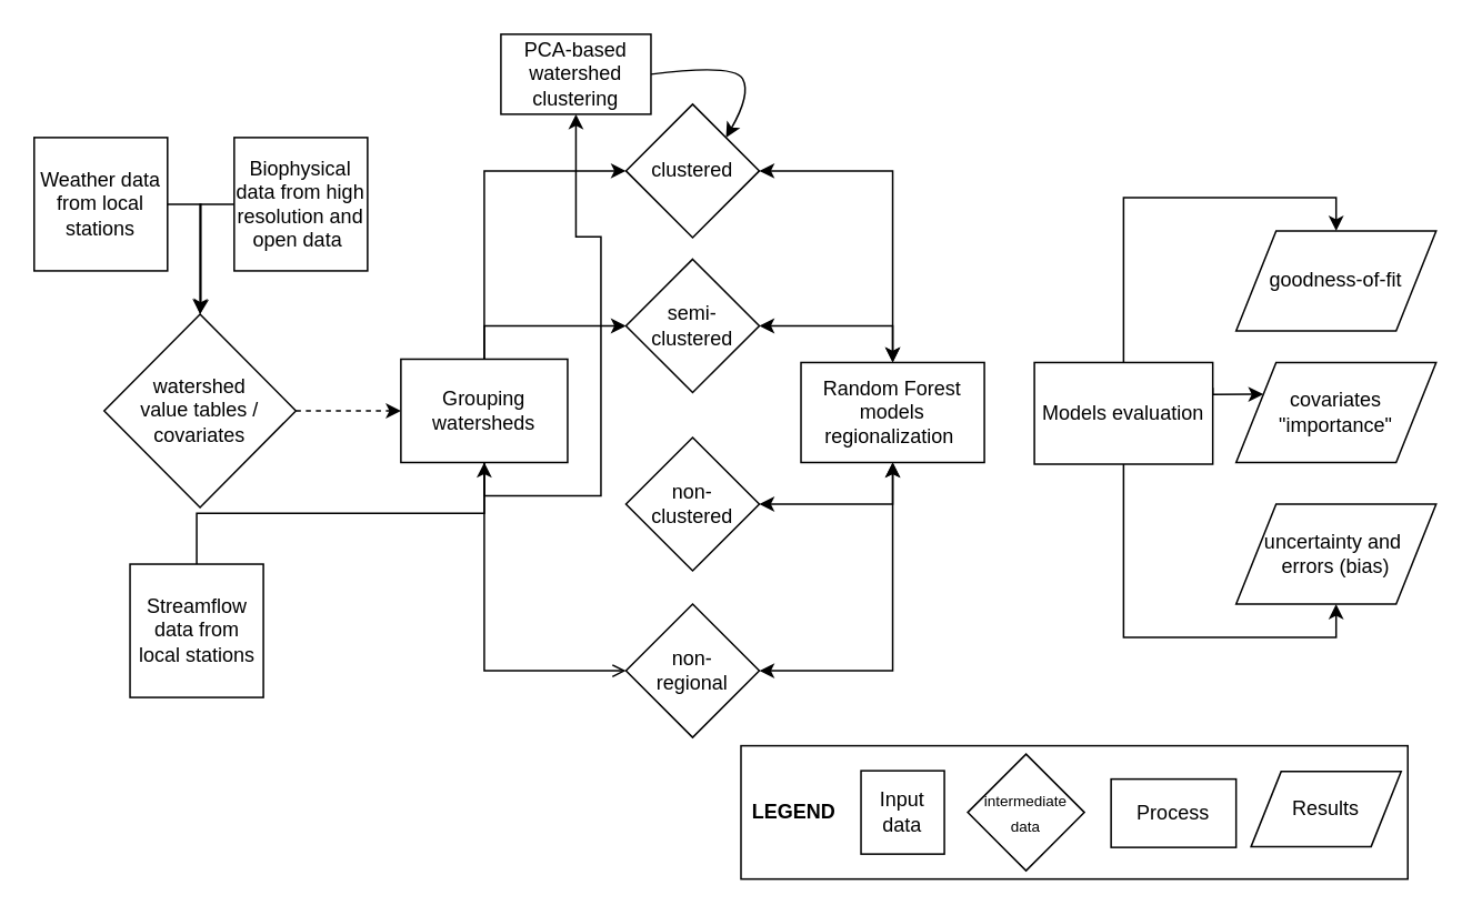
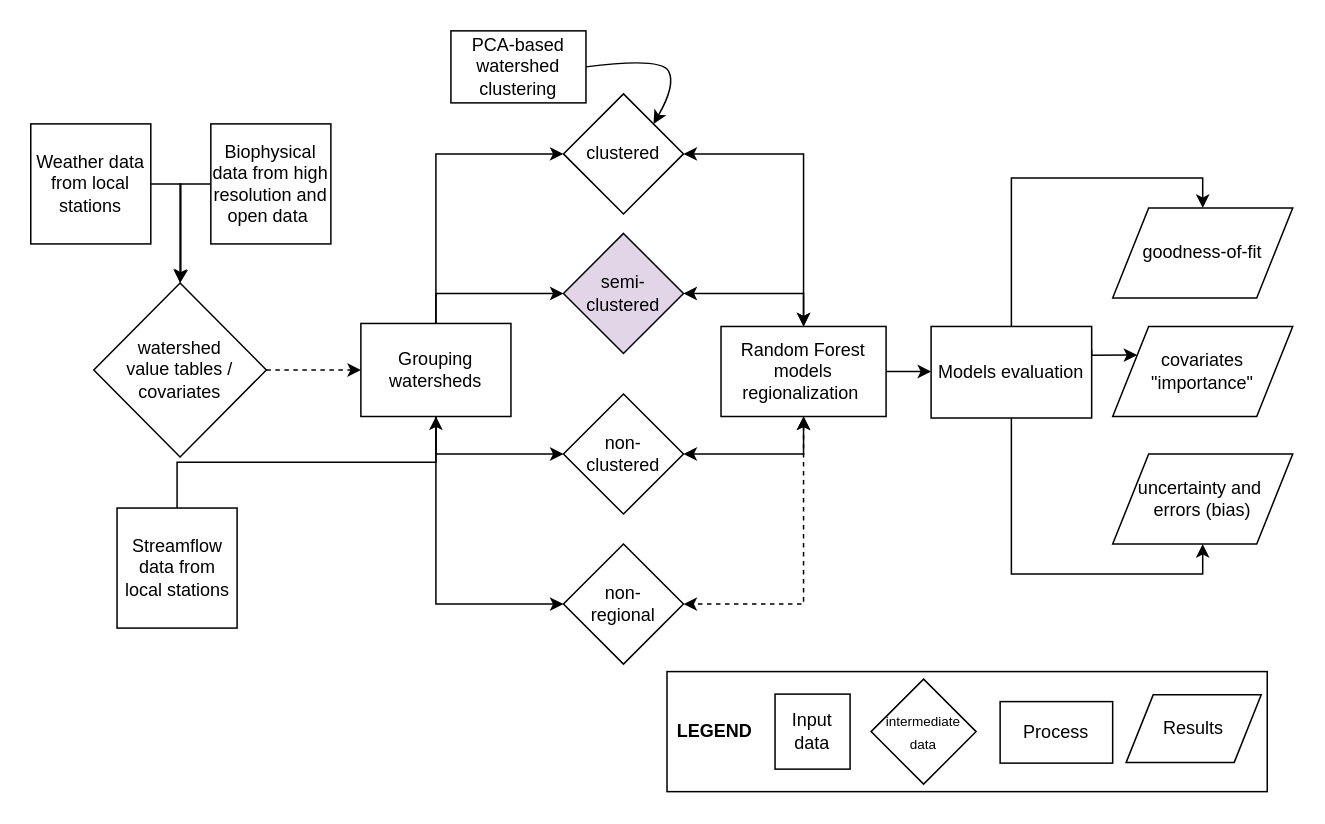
  <mxCell id="0" />
  <mxCell id="1" parent="0" />
  <mxCell id="2" value="" style="rounded=0;whiteSpace=wrap;html=1;" vertex="1" parent="1"><mxGeometry x="444" y="447" width="400" height="80" as="geometry" /></mxCell>
  <mxCell id="3" style="edgeStyle=orthogonalEdgeStyle;rounded=0;orthogonalLoop=1;jettySize=auto;html=1;exitX=0.5;exitY=0;exitDx=0;exitDy=0;entryX=0;entryY=0.5;entryDx=0;entryDy=0;" parent="1" source="7" target="22" edge="1"><mxGeometry relative="1" as="geometry" /></mxCell>
- <mxCell id="4" style="edgeStyle=orthogonalEdgeStyle;rounded=0;orthogonalLoop=1;jettySize=auto;html=1;exitX=0.5;exitY=1;exitDx=0;exitDy=0;entryX=0;entryY=0.5;entryDx=0;entryDy=0;endArrow=open;" parent="1" source="7" target="25" edge="1"><mxGeometry relative="1" as="geometry" /></mxCell>
- <mxCell id="5" style="edgeStyle=orthogonalEdgeStyle;rounded=0;orthogonalLoop=1;jettySize=auto;html=1;exitX=0.5;exitY=1;exitDx=0;exitDy=0;" parent="1" source="7" target="39" edge="1"><mxGeometry relative="1" as="geometry" /></mxCell>
+ <mxCell id="4" style="edgeStyle=orthogonalEdgeStyle;rounded=0;orthogonalLoop=1;jettySize=auto;html=1;exitX=0.5;exitY=1;exitDx=0;exitDy=0;entryX=0;entryY=0.5;entryDx=0;entryDy=0;" parent="1" source="7" target="25" edge="1"><mxGeometry relative="1" as="geometry" /></mxCell>
+ <mxCell id="5" style="edgeStyle=orthogonalEdgeStyle;rounded=0;orthogonalLoop=1;jettySize=auto;html=1;exitX=0.5;exitY=1;exitDx=0;exitDy=0;entryX=0;entryY=0.5;entryDx=0;entryDy=0;" parent="1" source="7" target="24" edge="1"><mxGeometry relative="1" as="geometry" /></mxCell>
  <mxCell id="6" style="edgeStyle=orthogonalEdgeStyle;rounded=0;orthogonalLoop=1;jettySize=auto;html=1;exitX=0.5;exitY=0;exitDx=0;exitDy=0;entryX=0;entryY=0.5;entryDx=0;entryDy=0;" parent="1" source="7" target="23" edge="1"><mxGeometry relative="1" as="geometry" /></mxCell>
  <mxCell id="7" value="Grouping watersheds" style="rounded=0;whiteSpace=wrap;html=1;" parent="1" vertex="1"><mxGeometry x="240" y="215" width="100" height="62" as="geometry" /></mxCell>
- <mxCell id="8" style="edgeStyle=orthogonalEdgeStyle;rounded=0;orthogonalLoop=1;jettySize=auto;html=1;exitX=0.5;exitY=1;exitDx=0;exitDy=0;entryX=1;entryY=0.5;entryDx=0;entryDy=0;startArrow=classic;startFill=1;endArrow=classic;endFill=1;" edge="1" parent="1" source="12" target="25"><mxGeometry relative="1" as="geometry" /></mxCell>
+ <mxCell id="8" style="edgeStyle=orthogonalEdgeStyle;rounded=0;orthogonalLoop=1;jettySize=auto;html=1;exitX=0.5;exitY=1;exitDx=0;exitDy=0;entryX=1;entryY=0.5;entryDx=0;entryDy=0;startArrow=classic;startFill=1;endArrow=classic;endFill=1;dashed=1;" edge="1" parent="1" source="12" target="25"><mxGeometry relative="1" as="geometry" /></mxCell>
  <mxCell id="9" style="edgeStyle=orthogonalEdgeStyle;rounded=0;orthogonalLoop=1;jettySize=auto;html=1;exitX=0.5;exitY=1;exitDx=0;exitDy=0;entryX=1;entryY=0.5;entryDx=0;entryDy=0;startArrow=classic;startFill=1;endArrow=classic;endFill=1;" edge="1" parent="1" source="12" target="24"><mxGeometry relative="1" as="geometry" /></mxCell>
  <mxCell id="10" style="edgeStyle=orthogonalEdgeStyle;rounded=0;orthogonalLoop=1;jettySize=auto;html=1;exitX=0.5;exitY=0;exitDx=0;exitDy=0;entryX=1;entryY=0.5;entryDx=0;entryDy=0;startArrow=classic;startFill=1;endArrow=classic;endFill=1;" edge="1" parent="1" source="12" target="23"><mxGeometry relative="1" as="geometry" /></mxCell>
+ <mxCell id="11" style="edgeStyle=orthogonalEdgeStyle;rounded=0;orthogonalLoop=1;jettySize=auto;html=1;exitX=1;exitY=0.5;exitDx=0;exitDy=0;entryX=0;entryY=0.5;entryDx=0;entryDy=0;startArrow=none;startFill=0;endArrow=classic;endFill=1;" edge="1" parent="1" source="12" target="29"><mxGeometry relative="1" as="geometry" /></mxCell>
  <mxCell id="12" value="Random Forest models regionalization&amp;nbsp;" style="rounded=0;whiteSpace=wrap;html=1;" parent="1" vertex="1"><mxGeometry x="480" y="217" width="110" height="60" as="geometry" /></mxCell>
  <mxCell id="13" style="edgeStyle=orthogonalEdgeStyle;rounded=0;orthogonalLoop=1;jettySize=auto;html=1;exitX=1;exitY=0.5;exitDx=0;exitDy=0;entryX=0;entryY=0.5;entryDx=0;entryDy=0;startArrow=none;startFill=0;endArrow=classic;endFill=1;dashed=1;" edge="1" parent="1" source="14" target="7"><mxGeometry relative="1" as="geometry" /></mxCell>
  <mxCell id="14" value="watershed &lt;br&gt;value tables / covariates" style="rhombus;whiteSpace=wrap;html=1;" parent="1" vertex="1"><mxGeometry x="62" y="188" width="115" height="116" as="geometry" /></mxCell>
  <mxCell id="15" style="edgeStyle=orthogonalEdgeStyle;rounded=0;orthogonalLoop=1;jettySize=auto;html=1;exitX=0;exitY=0.5;exitDx=0;exitDy=0;entryX=0.5;entryY=0;entryDx=0;entryDy=0;startArrow=none;startFill=0;endArrow=classic;endFill=1;" edge="1" parent="1" source="16" target="14"><mxGeometry relative="1" as="geometry" /></mxCell>
  <mxCell id="16" value="&lt;span&gt;Biophysical data from high resolution and open data&amp;nbsp;&lt;/span&gt;" style="whiteSpace=wrap;html=1;aspect=fixed;" parent="1" vertex="1"><mxGeometry x="140" y="82" width="80" height="80" as="geometry" /></mxCell>
  <mxCell id="17" style="edgeStyle=orthogonalEdgeStyle;rounded=0;orthogonalLoop=1;jettySize=auto;html=1;exitX=1;exitY=0.5;exitDx=0;exitDy=0;entryX=0.5;entryY=0;entryDx=0;entryDy=0;startArrow=none;startFill=0;endArrow=classic;endFill=1;" edge="1" parent="1" source="18" target="14"><mxGeometry relative="1" as="geometry" /></mxCell>
  <mxCell id="18" value="&lt;span&gt;Weather data from local stations&lt;/span&gt;" style="whiteSpace=wrap;html=1;aspect=fixed;" parent="1" vertex="1"><mxGeometry y="82" width="80" height="80" as="geometry" x="20" /></mxCell>
  <mxCell id="19" style="edgeStyle=orthogonalEdgeStyle;rounded=0;orthogonalLoop=1;jettySize=auto;html=1;exitX=0.5;exitY=0;exitDx=0;exitDy=0;" parent="1" source="20" target="7" edge="1"><mxGeometry relative="1" as="geometry" /></mxCell>
  <mxCell id="20" value="&lt;span&gt;Streamflow data from local stations&lt;/span&gt;" style="whiteSpace=wrap;html=1;aspect=fixed;" parent="1" vertex="1"><mxGeometry x="77.5" y="338" width="80" height="80" as="geometry" /></mxCell>
  <mxCell id="21" style="edgeStyle=orthogonalEdgeStyle;rounded=0;orthogonalLoop=1;jettySize=auto;html=1;exitX=1;exitY=0.5;exitDx=0;exitDy=0;entryX=0.5;entryY=0;entryDx=0;entryDy=0;endArrow=classic;endFill=1;startArrow=classic;startFill=1;" edge="1" parent="1" source="22" target="12"><mxGeometry relative="1" as="geometry" /></mxCell>
  <mxCell id="22" value="clustered" style="rhombus;whiteSpace=wrap;html=1;" parent="1" vertex="1"><mxGeometry x="375" y="62" width="80" height="80" as="geometry" /></mxCell>
- <mxCell id="23" value="semi-clustered" style="rhombus;whiteSpace=wrap;html=1;" parent="1" vertex="1"><mxGeometry x="375" y="155" width="80" height="80" as="geometry" /></mxCell>
+ <mxCell id="23" value="semi-clustered" style="rhombus;whiteSpace=wrap;html=1;fillColor=#e1d5e7;" parent="1" vertex="1"><mxGeometry x="375" y="155" width="80" height="80" as="geometry" /></mxCell>
  <mxCell id="24" value="non-&lt;br&gt;clustered" style="rhombus;whiteSpace=wrap;html=1;" parent="1" vertex="1"><mxGeometry x="375" y="262" width="80" height="80" as="geometry" /></mxCell>
  <mxCell id="25" value="non-&lt;br&gt;regional" style="rhombus;whiteSpace=wrap;html=1;" parent="1" vertex="1"><mxGeometry x="375" y="362" width="80" height="80" as="geometry" /></mxCell>
  <mxCell id="26" style="edgeStyle=orthogonalEdgeStyle;rounded=0;orthogonalLoop=1;jettySize=auto;html=1;exitX=0.5;exitY=0;exitDx=0;exitDy=0;entryX=0.5;entryY=0;entryDx=0;entryDy=0;startArrow=none;startFill=0;endArrow=classic;endFill=1;" edge="1" parent="1" source="29" target="31"><mxGeometry relative="1" as="geometry" /></mxCell>
  <mxCell id="27" style="edgeStyle=orthogonalEdgeStyle;rounded=0;orthogonalLoop=1;jettySize=auto;html=1;exitX=0.5;exitY=1;exitDx=0;exitDy=0;entryX=0.5;entryY=1;entryDx=0;entryDy=0;startArrow=none;startFill=0;endArrow=classic;endFill=1;" edge="1" parent="1" source="29" target="33"><mxGeometry relative="1" as="geometry" /></mxCell>
  <mxCell id="28" style="edgeStyle=orthogonalEdgeStyle;rounded=0;orthogonalLoop=1;jettySize=auto;html=1;exitX=1;exitY=0.25;exitDx=0;exitDy=0;entryX=0;entryY=0.25;entryDx=0;entryDy=0;startArrow=none;startFill=0;endArrow=classic;endFill=1;" edge="1" parent="1" source="29" target="32"><mxGeometry relative="1" as="geometry"><Array as="points"><mxPoint x="727" y="236" /></Array></mxGeometry></mxCell>
  <mxCell id="29" value="Models evaluation" style="rounded=0;whiteSpace=wrap;html=1;" vertex="1" parent="1"><mxGeometry x="620" y="217" width="107" height="61" as="geometry" /></mxCell>
  <mxCell id="30" value="" style="curved=1;endArrow=classic;html=1;exitX=1;exitY=0.5;exitDx=0;exitDy=0;entryX=1;entryY=0;entryDx=0;entryDy=0;" edge="1" parent="1" source="39" target="22"><mxGeometry width="50" height="50" relative="1" as="geometry"><mxPoint x="398" y="48" as="sourcePoint" /><mxPoint x="440" y="-12.5" as="targetPoint" /><Array as="points"><mxPoint x="440" y="37.5" /><mxPoint x="450" y="56" /></Array></mxGeometry></mxCell>
  <mxCell id="31" value="goodness-of-fit" style="shape=parallelogram;perimeter=parallelogramPerimeter;whiteSpace=wrap;html=1;" vertex="1" parent="1"><mxGeometry x="741" y="138" width="120" height="60" as="geometry" /></mxCell>
  <mxCell id="32" value="covariates &quot;importance&quot;" style="shape=parallelogram;perimeter=parallelogramPerimeter;whiteSpace=wrap;html=1;" vertex="1" parent="1"><mxGeometry x="741" y="217" width="120" height="60" as="geometry" /></mxCell>
  <mxCell id="33" value="uncertainty and&amp;nbsp;&lt;br&gt;errors (bias)" style="shape=parallelogram;perimeter=parallelogramPerimeter;whiteSpace=wrap;html=1;" vertex="1" parent="1"><mxGeometry x="741" y="302" width="120" height="60" as="geometry" /></mxCell>
  <mxCell id="34" value="&lt;span&gt;Input data&lt;/span&gt;" style="whiteSpace=wrap;html=1;aspect=fixed;" vertex="1" parent="1"><mxGeometry x="516" y="462" width="50" height="50" as="geometry" /></mxCell>
  <mxCell id="35" value="&lt;font style=&quot;font-size: 9px&quot;&gt;intermediate data&lt;/font&gt;" style="rhombus;whiteSpace=wrap;html=1;" vertex="1" parent="1"><mxGeometry x="580" y="452" width="70" height="70" as="geometry" /></mxCell>
  <mxCell id="36" value="Process" style="rounded=0;whiteSpace=wrap;html=1;" vertex="1" parent="1"><mxGeometry x="666" y="467" width="75" height="41" as="geometry" /></mxCell>
  <mxCell id="37" value="Results" style="shape=parallelogram;perimeter=parallelogramPerimeter;whiteSpace=wrap;html=1;" vertex="1" parent="1"><mxGeometry x="750" y="462.5" width="90" height="45" as="geometry" /></mxCell>
  <mxCell id="38" value="LEGEND" style="text;html=1;strokeColor=none;fillColor=none;align=center;verticalAlign=middle;whiteSpace=wrap;rounded=0;fontStyle=1" vertex="1" parent="1"><mxGeometry x="456" y="477" width="40" height="20" as="geometry" /></mxCell>
  <mxCell id="39" value="PCA-based watershed clustering" style="rounded=0;whiteSpace=wrap;html=1;" vertex="1" parent="1"><mxGeometry x="300" y="20" width="90" height="48" as="geometry" /></mxCell>
